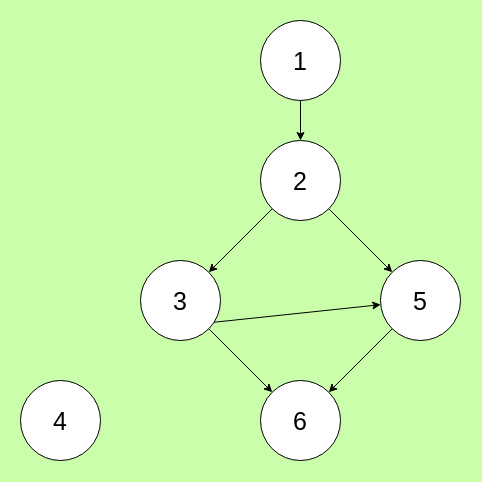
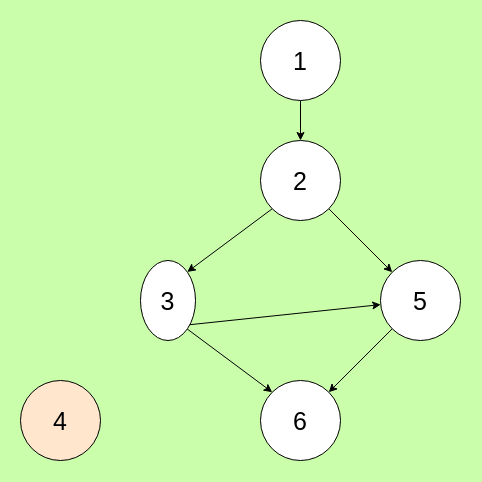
  <mxCell id="0" />
  <mxCell id="1" parent="0" />
  <mxCell id="2" style="edgeStyle=orthogonalEdgeStyle;rounded=0;orthogonalLoop=1;jettySize=auto;html=1;exitX=0.5;exitY=1;exitDx=0;exitDy=0;entryX=0.5;entryY=0;entryDx=0;entryDy=0;" edge="1" parent="1" source="3" target="6"><mxGeometry relative="1" as="geometry" /></mxCell>
  <mxCell id="3" value="&lt;font style=&quot;font-size: 25px;&quot;&gt;1&lt;/font&gt;" style="ellipse;whiteSpace=wrap;html=1;aspect=fixed;" vertex="1" parent="1"><mxGeometry x="260" y="20" width="80" height="80" as="geometry" /></mxCell>
  <mxCell id="4" style="rounded=0;orthogonalLoop=1;jettySize=auto;html=1;exitX=0;exitY=1;exitDx=0;exitDy=0;entryX=1;entryY=0;entryDx=0;entryDy=0;" edge="1" parent="1" source="6" target="9"><mxGeometry relative="1" as="geometry" /></mxCell>
  <mxCell id="5" style="rounded=0;orthogonalLoop=1;jettySize=auto;html=1;exitX=1;exitY=1;exitDx=0;exitDy=0;entryX=0;entryY=0;entryDx=0;entryDy=0;" edge="1" parent="1" source="6" target="13"><mxGeometry relative="1" as="geometry" /></mxCell>
  <mxCell id="6" value="&lt;font style=&quot;font-size: 25px;&quot;&gt;2&lt;/font&gt;" style="ellipse;whiteSpace=wrap;html=1;aspect=fixed;" vertex="1" parent="1"><mxGeometry x="260" y="140" width="80" height="80" as="geometry" /></mxCell>
  <mxCell id="7" style="rounded=0;orthogonalLoop=1;jettySize=auto;html=1;exitX=0;exitY=1;exitDx=0;exitDy=0;" edge="1" parent="1" source="9" target="13"><mxGeometry relative="1" as="geometry" /></mxCell>
  <mxCell id="8" style="rounded=0;orthogonalLoop=1;jettySize=auto;html=1;exitX=1;exitY=1;exitDx=0;exitDy=0;entryX=0;entryY=0;entryDx=0;entryDy=0;" edge="1" parent="1" source="9" target="10"><mxGeometry relative="1" as="geometry" /></mxCell>
- <mxCell id="9" value="&lt;font style=&quot;font-size: 25px;&quot;&gt;3&lt;/font&gt;" style="ellipse;whiteSpace=wrap;html=1;aspect=fixed;" vertex="1" parent="1"><mxGeometry x="140" y="260" width="80" height="80" as="geometry" /></mxCell>
+ <mxCell id="9" value="&lt;font style=&quot;font-size: 25px;&quot;&gt;3&lt;/font&gt;" style="ellipse;whiteSpace=wrap;html=1;aspect=fixed;" vertex="1" parent="1"><mxGeometry x="140" y="260" width="55" height="80" as="geometry" /></mxCell>
  <mxCell id="10" value="&lt;font style=&quot;font-size: 25px;&quot;&gt;6&lt;/font&gt;" style="ellipse;whiteSpace=wrap;html=1;aspect=fixed;" vertex="1" parent="1"><mxGeometry x="260" y="380" width="80" height="80" as="geometry" /></mxCell>
- <mxCell id="11" value="&lt;font style=&quot;font-size: 25px;&quot;&gt;4&lt;/font&gt;" style="ellipse;whiteSpace=wrap;html=1;aspect=fixed;" vertex="1" parent="1"><mxGeometry x="20" y="380" width="80" height="80" as="geometry" /></mxCell>
+ <mxCell id="11" value="&lt;font style=&quot;font-size: 25px;&quot;&gt;4&lt;/font&gt;" style="ellipse;whiteSpace=wrap;html=1;aspect=fixed;fillColor=#ffe6cc;" vertex="1" parent="1"><mxGeometry x="20" y="380" width="80" height="80" as="geometry" /></mxCell>
  <mxCell id="12" style="rounded=0;orthogonalLoop=1;jettySize=auto;html=1;exitX=0;exitY=1;exitDx=0;exitDy=0;entryX=1;entryY=0;entryDx=0;entryDy=0;" edge="1" parent="1" source="13" target="10"><mxGeometry relative="1" as="geometry" /></mxCell>
  <mxCell id="13" value="&lt;font style=&quot;font-size: 25px;&quot;&gt;5&lt;/font&gt;" style="ellipse;whiteSpace=wrap;html=1;aspect=fixed;" vertex="1" parent="1"><mxGeometry x="380" y="260" width="80" height="80" as="geometry" /></mxCell>
